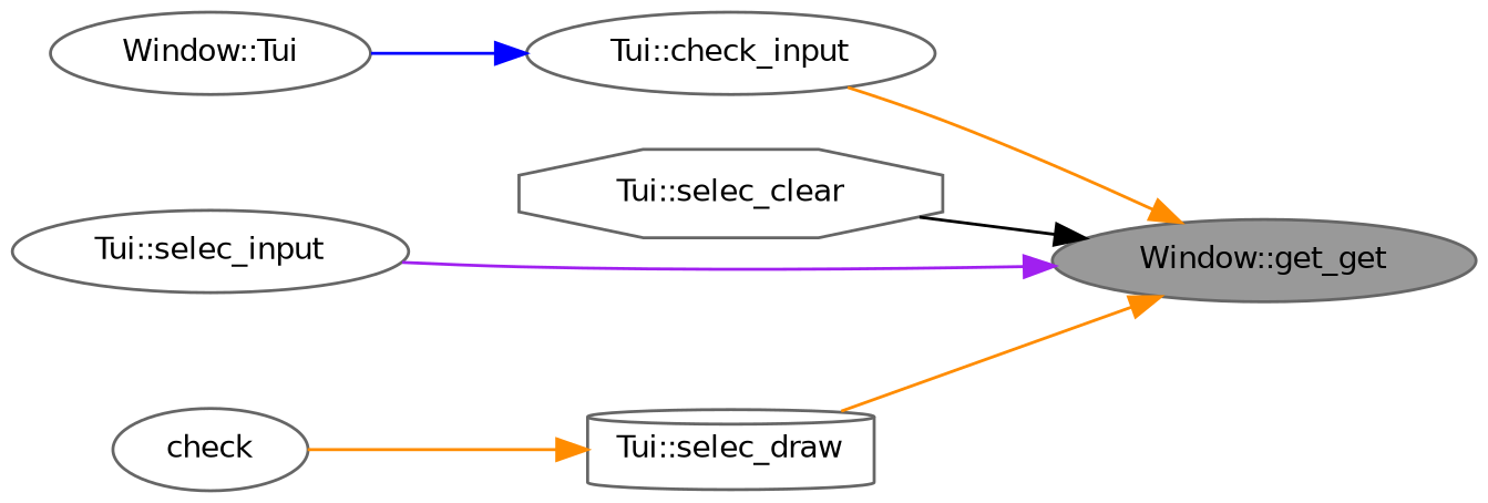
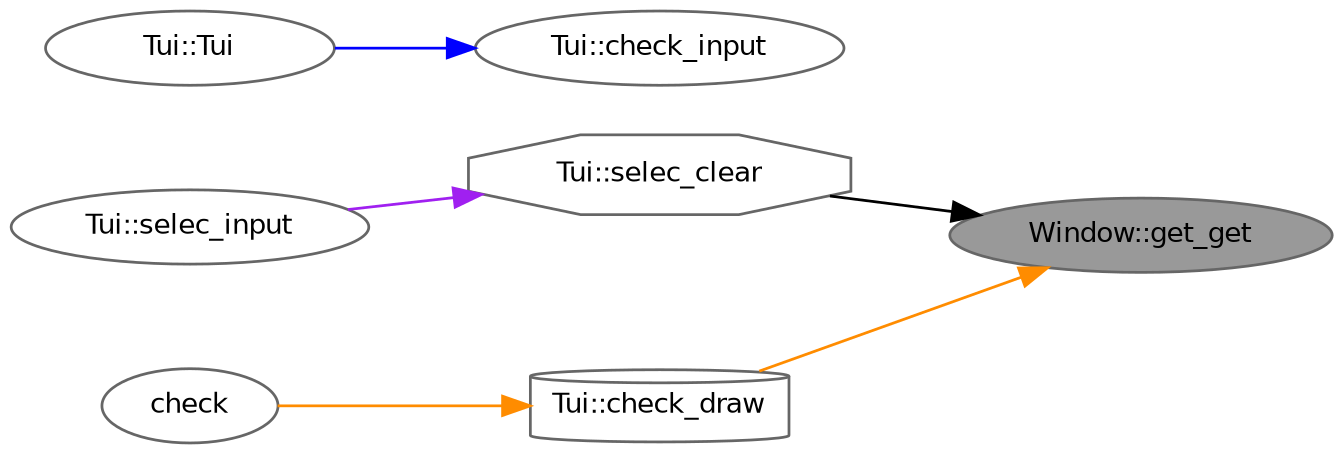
  digraph {
    rankdir=RL
    node [color=grey40 fillcolor=white fontname=Helvetica fontsize=10 shape=ellipse style=filled]
    edge [color=darkorange dir=back fontname=Helvetica fontsize=10 labelfontname=Helvetica labelfontsize=10 style=solid]
    n1 [color=gray40 fillcolor=grey60 fontcolor=black height=0.2 label="Window::get_get" width=0.4]
    n2 [height=0.2 label="Tui::check_input" width=0.4]
    n3 [height=0.2 label="Tui::selec_clear" shape=octagon width=0.4]
-   n4 [height=0.2 label="Tui::selec_draw" shape=cylinder width=0.4]
+   n4 [height=0.2 label="Tui::check_draw" shape=cylinder width=0.4]
    n5 [height=0.2 label="Tui::selec_input" width=0.4]
-   n6 [height=0.2 label="Window::Tui" width=0.4]
+   n6 [height=0.2 label="Tui::Tui" width=0.4]
    n7 [height=0.2 label=check width=0.4]
-   n1 -> n2
    n1 -> n3 [color=black]
    n1 -> n4
-   n1 -> n5 [color=purple]
+   n3 -> n5 [color=purple]
    n2 -> n6 [color=blue]
    n4 -> n7
  }
